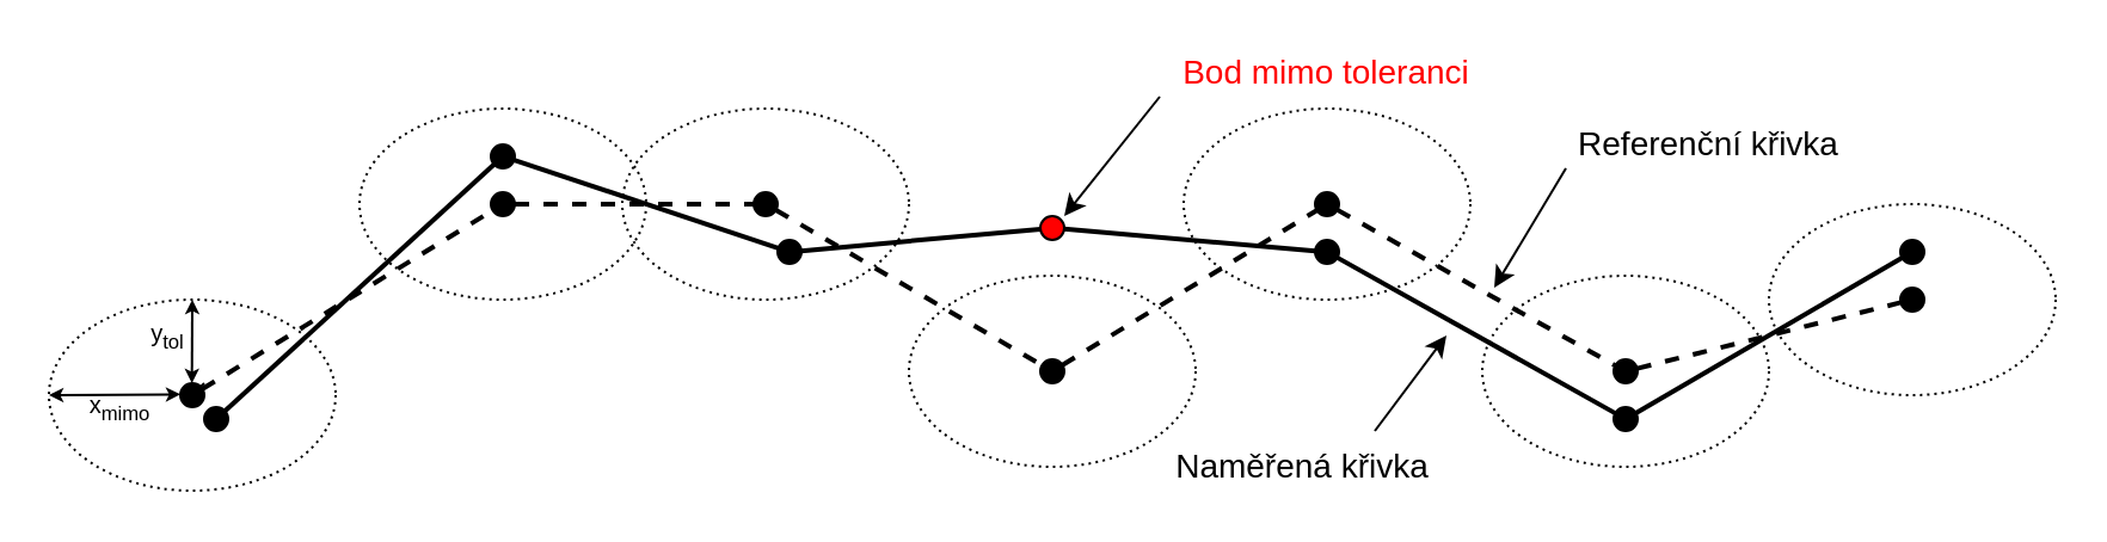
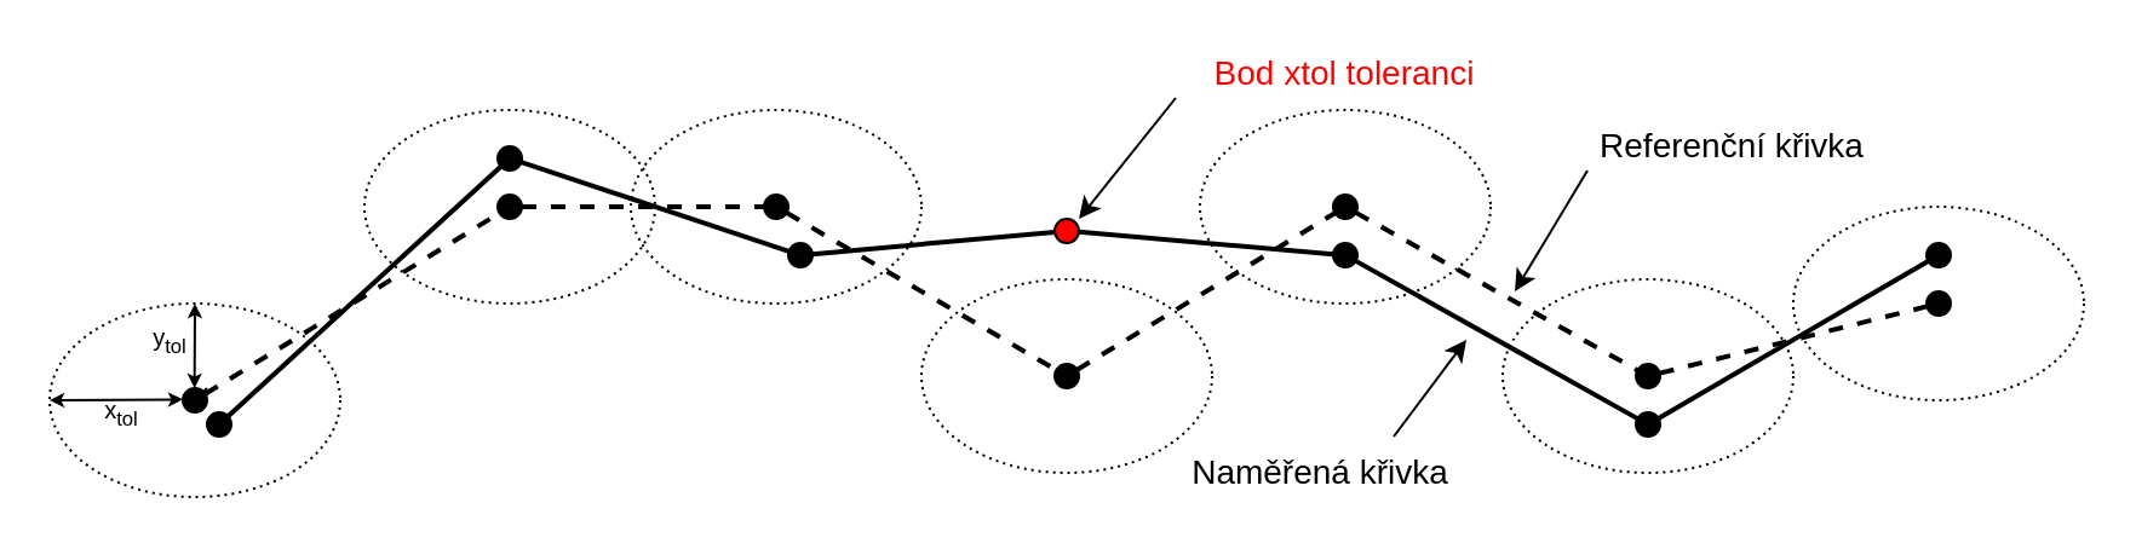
  <mxCell id="0" />
  <mxCell id="1" parent="0" />
  <mxCell id="2" value="" style="ellipse;whiteSpace=wrap;html=1;aspect=fixed;fontSize=14;fillColor=#000000;" vertex="1" parent="1"><mxGeometry x="75" y="160" width="10" height="10" as="geometry" /></mxCell>
  <mxCell id="3" value="" style="endArrow=none;html=1;fontSize=14;" edge="1" parent="1" target="2"><mxGeometry width="50" height="50" relative="1" as="geometry"><mxPoint x="85" y="160" as="sourcePoint" /><mxPoint x="925" y="160" as="targetPoint" /><Array as="points" /></mxGeometry></mxCell>
  <mxCell id="4" value="" style="ellipse;whiteSpace=wrap;html=1;aspect=fixed;fontSize=14;fillColor=#000000;" vertex="1" parent="1"><mxGeometry x="205" y="80" width="10" height="10" as="geometry" /></mxCell>
  <mxCell id="5" value="" style="endArrow=none;html=1;fontSize=14;strokeWidth=2;dashed=1;" edge="1" parent="1" source="2" target="4"><mxGeometry width="50" height="50" relative="1" as="geometry"><mxPoint x="84.135" y="162.188" as="sourcePoint" /><mxPoint x="925" y="160" as="targetPoint" /><Array as="points" /></mxGeometry></mxCell>
  <mxCell id="6" value="" style="ellipse;whiteSpace=wrap;html=1;aspect=fixed;fontSize=14;fillColor=#000000;" vertex="1" parent="1"><mxGeometry x="315" y="80" width="10" height="10" as="geometry" /></mxCell>
  <mxCell id="7" value="" style="endArrow=none;html=1;fontSize=14;strokeWidth=2;dashed=1;" edge="1" parent="1" source="4" target="6"><mxGeometry width="50" height="50" relative="1" as="geometry"><mxPoint x="214.995" y="84.783" as="sourcePoint" /><mxPoint x="925" y="160" as="targetPoint" /><Array as="points" /></mxGeometry></mxCell>
  <mxCell id="8" value="" style="ellipse;whiteSpace=wrap;html=1;aspect=fixed;fontSize=14;fillColor=#000000;" vertex="1" parent="1"><mxGeometry x="435" y="150" width="10" height="10" as="geometry" /></mxCell>
  <mxCell id="9" value="" style="endArrow=none;html=1;fontSize=14;strokeWidth=2;dashed=1;" edge="1" parent="1" source="6" target="8"><mxGeometry width="50" height="50" relative="1" as="geometry"><mxPoint x="323.536" y="81.464" as="sourcePoint" /><mxPoint x="925" y="160" as="targetPoint" /><Array as="points" /></mxGeometry></mxCell>
  <mxCell id="10" value="" style="ellipse;whiteSpace=wrap;html=1;aspect=fixed;fontSize=14;fillColor=#000000;" vertex="1" parent="1"><mxGeometry x="550" y="80" width="10" height="10" as="geometry" /></mxCell>
  <mxCell id="11" value="" style="endArrow=none;html=1;fontSize=14;strokeWidth=2;dashed=1;" edge="1" parent="1" source="8" target="10"><mxGeometry width="50" height="50" relative="1" as="geometry"><mxPoint x="435.812" y="152.269" as="sourcePoint" /><mxPoint x="925" y="160" as="targetPoint" /><Array as="points" /></mxGeometry></mxCell>
  <mxCell id="12" value="" style="ellipse;whiteSpace=wrap;html=1;aspect=fixed;fontSize=14;fillColor=#000000;" vertex="1" parent="1"><mxGeometry x="675" y="150" width="10" height="10" as="geometry" /></mxCell>
  <mxCell id="13" value="" style="endArrow=none;html=1;fontSize=14;strokeWidth=2;dashed=1;" edge="1" parent="1" source="10" target="12"><mxGeometry width="50" height="50" relative="1" as="geometry"><mxPoint x="550.001" y="84.891" as="sourcePoint" /><mxPoint x="925" y="160" as="targetPoint" /><Array as="points" /></mxGeometry></mxCell>
  <mxCell id="14" value="" style="ellipse;whiteSpace=wrap;html=1;aspect=fixed;fontSize=14;fillColor=#000000;" vertex="1" parent="1"><mxGeometry x="795" y="120" width="10" height="10" as="geometry" /></mxCell>
  <mxCell id="15" value="" style="endArrow=none;html=1;fontSize=14;strokeWidth=2;dashed=1;" edge="1" parent="1" source="12" target="14"><mxGeometry width="50" height="50" relative="1" as="geometry"><mxPoint x="675.108" y="153.966" as="sourcePoint" /><mxPoint x="925" y="160" as="targetPoint" /><Array as="points" /></mxGeometry></mxCell>
  <mxCell id="16" value="" style="ellipse;whiteSpace=wrap;html=1;aspect=fixed;fontSize=14;fillColor=#000000;" vertex="1" parent="1"><mxGeometry x="85" y="170" width="10" height="10" as="geometry" /></mxCell>
  <mxCell id="17" value="" style="endArrow=none;html=1;fontSize=14;" edge="1" parent="1" target="16"><mxGeometry width="50" height="50" relative="1" as="geometry"><mxPoint x="95" y="170" as="sourcePoint" /><mxPoint x="935" y="170" as="targetPoint" /><Array as="points" /></mxGeometry></mxCell>
  <mxCell id="18" value="" style="ellipse;whiteSpace=wrap;html=1;aspect=fixed;fontSize=14;fillColor=#000000;" vertex="1" parent="1"><mxGeometry x="205" y="60" width="10" height="10" as="geometry" /></mxCell>
  <mxCell id="19" value="" style="endArrow=none;html=1;fontSize=14;strokeWidth=2;" edge="1" parent="1" source="16" target="18"><mxGeometry width="50" height="50" relative="1" as="geometry"><mxPoint x="94.135" y="172.188" as="sourcePoint" /><mxPoint x="935" y="170" as="targetPoint" /><Array as="points" /></mxGeometry></mxCell>
  <mxCell id="20" value="" style="ellipse;whiteSpace=wrap;html=1;aspect=fixed;fontSize=14;fillColor=#000000;" vertex="1" parent="1"><mxGeometry x="325" y="100" width="10" height="10" as="geometry" /></mxCell>
  <mxCell id="21" value="" style="endArrow=none;html=1;fontSize=14;strokeWidth=2;" edge="1" parent="1" source="18" target="20"><mxGeometry width="50" height="50" relative="1" as="geometry"><mxPoint x="224.995" y="94.783" as="sourcePoint" /><mxPoint x="935" y="170" as="targetPoint" /><Array as="points" /></mxGeometry></mxCell>
  <mxCell id="22" value="" style="ellipse;whiteSpace=wrap;html=1;aspect=fixed;fontSize=14;fillColor=#FF0000;" vertex="1" parent="1"><mxGeometry x="435" y="90" width="10" height="10" as="geometry" /></mxCell>
  <mxCell id="23" value="" style="endArrow=none;html=1;fontSize=14;strokeWidth=2;" edge="1" parent="1" source="20" target="22"><mxGeometry width="50" height="50" relative="1" as="geometry"><mxPoint x="333.536" y="91.464" as="sourcePoint" /><mxPoint x="935" y="170" as="targetPoint" /><Array as="points" /></mxGeometry></mxCell>
  <mxCell id="24" value="" style="ellipse;whiteSpace=wrap;html=1;aspect=fixed;fontSize=14;fillColor=#000000;" vertex="1" parent="1"><mxGeometry x="550" y="100" width="10" height="10" as="geometry" /></mxCell>
  <mxCell id="25" value="" style="endArrow=none;html=1;fontSize=14;strokeWidth=2;" edge="1" parent="1" source="22" target="24"><mxGeometry width="50" height="50" relative="1" as="geometry"><mxPoint x="445.812" y="162.269" as="sourcePoint" /><mxPoint x="935" y="170" as="targetPoint" /><Array as="points" /></mxGeometry></mxCell>
  <mxCell id="26" value="" style="ellipse;whiteSpace=wrap;html=1;aspect=fixed;fontSize=14;fillColor=#000000;" vertex="1" parent="1"><mxGeometry x="675" y="170" width="10" height="10" as="geometry" /></mxCell>
  <mxCell id="27" value="" style="endArrow=none;html=1;fontSize=14;strokeWidth=2;" edge="1" parent="1" source="24" target="26"><mxGeometry width="50" height="50" relative="1" as="geometry"><mxPoint x="560.001" y="94.891" as="sourcePoint" /><mxPoint x="935" y="170" as="targetPoint" /><Array as="points" /></mxGeometry></mxCell>
  <mxCell id="28" value="" style="ellipse;whiteSpace=wrap;html=1;aspect=fixed;fontSize=14;fillColor=#000000;" vertex="1" parent="1"><mxGeometry x="795" y="100" width="10" height="10" as="geometry" /></mxCell>
  <mxCell id="29" value="" style="endArrow=none;html=1;fontSize=14;strokeWidth=2;" edge="1" parent="1" source="26" target="28"><mxGeometry width="50" height="50" relative="1" as="geometry"><mxPoint x="685.108" y="163.966" as="sourcePoint" /><mxPoint x="935" y="170" as="targetPoint" /><Array as="points" /></mxGeometry></mxCell>
  <mxCell id="30" value="" style="ellipse;whiteSpace=wrap;html=1;dashed=1;strokeWidth=1;fontSize=14;fillColor=none;dashPattern=1 2;perimeterSpacing=0;" vertex="1" parent="1"><mxGeometry x="20" y="125" width="120" height="80" as="geometry" /></mxCell>
  <mxCell id="31" value="" style="ellipse;whiteSpace=wrap;html=1;dashed=1;strokeWidth=1;fontSize=14;fillColor=none;dashPattern=1 2;perimeterSpacing=0;" vertex="1" parent="1"><mxGeometry x="150" y="45" width="120" height="80" as="geometry" /></mxCell>
  <mxCell id="32" value="" style="ellipse;whiteSpace=wrap;html=1;dashed=1;strokeWidth=1;fontSize=14;fillColor=none;dashPattern=1 2;perimeterSpacing=0;" vertex="1" parent="1"><mxGeometry x="260" y="45" width="120" height="80" as="geometry" /></mxCell>
  <mxCell id="33" value="" style="ellipse;whiteSpace=wrap;html=1;dashed=1;strokeWidth=1;fontSize=14;fillColor=none;dashPattern=1 2;perimeterSpacing=0;" vertex="1" parent="1"><mxGeometry x="380" y="115" width="120" height="80" as="geometry" /></mxCell>
  <mxCell id="34" value="" style="ellipse;whiteSpace=wrap;html=1;dashed=1;strokeWidth=1;fontSize=14;fillColor=none;dashPattern=1 2;perimeterSpacing=0;" vertex="1" parent="1"><mxGeometry x="495" y="45" width="120" height="80" as="geometry" /></mxCell>
  <mxCell id="35" value="" style="ellipse;whiteSpace=wrap;html=1;dashed=1;strokeWidth=1;fontSize=14;fillColor=none;dashPattern=1 2;perimeterSpacing=0;" vertex="1" parent="1"><mxGeometry x="620" y="115" width="120" height="80" as="geometry" /></mxCell>
  <mxCell id="36" value="" style="ellipse;whiteSpace=wrap;html=1;dashed=1;strokeWidth=1;fontSize=14;fillColor=none;dashPattern=1 2;perimeterSpacing=0;" vertex="1" parent="1"><mxGeometry x="740" y="85" width="120" height="80" as="geometry" /></mxCell>
  <mxCell id="37" value="" style="endArrow=classic;html=1;strokeWidth=1;fontSize=14;" edge="1" parent="1"><mxGeometry width="50" height="50" relative="1" as="geometry"><mxPoint x="485" y="40" as="sourcePoint" /><mxPoint x="445" y="90" as="targetPoint" /></mxGeometry></mxCell>
- <mxCell id="38" value="&lt;font color=&quot;#ff0000&quot;&gt;Bod mimo toleranci&lt;/font&gt;" style="text;html=1;strokeColor=none;fillColor=none;align=center;verticalAlign=middle;whiteSpace=wrap;rounded=0;dashed=1;dashPattern=1 2;fontSize=14;" vertex="1" parent="1"><mxGeometry x="485" y="20" width="140" height="20" as="geometry" /></mxCell>
+ <mxCell id="38" value="&lt;font color=&quot;#ff0000&quot;&gt;Bod xtol toleranci&lt;/font&gt;" style="text;html=1;strokeColor=none;fillColor=none;align=center;verticalAlign=middle;whiteSpace=wrap;rounded=0;dashed=1;dashPattern=1 2;fontSize=14;" vertex="1" parent="1"><mxGeometry x="485" y="20" width="140" height="20" as="geometry" /></mxCell>
  <mxCell id="39" value="" style="endArrow=classic;html=1;strokeWidth=1;fontSize=14;" edge="1" parent="1"><mxGeometry width="50" height="50" relative="1" as="geometry"><mxPoint x="655" y="70" as="sourcePoint" /><mxPoint x="625" y="120" as="targetPoint" /></mxGeometry></mxCell>
  <mxCell id="40" value="Referenční křivka" style="text;html=1;strokeColor=none;fillColor=none;align=center;verticalAlign=middle;whiteSpace=wrap;rounded=0;dashed=1;dashPattern=1 2;fontSize=14;" vertex="1" parent="1"><mxGeometry x="655" y="50" width="120" height="20" as="geometry" /></mxCell>
  <mxCell id="41" value="" style="endArrow=classic;html=1;strokeWidth=1;fontSize=14;" edge="1" parent="1"><mxGeometry width="50" height="50" relative="1" as="geometry"><mxPoint x="575" y="180" as="sourcePoint" /><mxPoint x="605" y="140" as="targetPoint" /></mxGeometry></mxCell>
  <mxCell id="42" value="Naměřená křivka" style="text;html=1;strokeColor=none;fillColor=none;align=center;verticalAlign=middle;whiteSpace=wrap;rounded=0;dashed=1;dashPattern=1 2;fontSize=14;" vertex="1" parent="1"><mxGeometry x="485" y="185" width="120" height="20" as="geometry" /></mxCell>
  <mxCell id="43" value="" style="endArrow=classic;startArrow=classic;html=1;strokeWidth=1;fontSize=14;exitX=0;exitY=0.5;exitDx=0;exitDy=0;endSize=3;startSize=3;" edge="1" parent="1" source="30"><mxGeometry width="50" height="50" relative="1" as="geometry"><mxPoint x="25" y="164.67" as="sourcePoint" /><mxPoint x="75" y="164.67" as="targetPoint" /></mxGeometry></mxCell>
  <mxCell id="44" value="" style="endArrow=classic;startArrow=classic;html=1;strokeWidth=1;fontSize=14;entryX=0.5;entryY=0;entryDx=0;entryDy=0;endSize=3;startSize=3;" edge="1" parent="1" target="30"><mxGeometry width="50" height="50" relative="1" as="geometry"><mxPoint x="79.83" y="160" as="sourcePoint" /><mxPoint x="80" y="130" as="targetPoint" /></mxGeometry></mxCell>
- <mxCell id="45" value="&lt;font style=&quot;font-size: 10px&quot;&gt;x&lt;sub&gt;mimo&lt;/sub&gt;&lt;/font&gt;" style="text;html=1;strokeColor=none;fillColor=none;align=center;verticalAlign=middle;whiteSpace=wrap;rounded=0;dashed=1;dashPattern=1 2;fontSize=14;" vertex="1" parent="1"><mxGeometry x="25" y="165" width="50" height="5" as="geometry" /></mxCell>
+ <mxCell id="45" value="&lt;font style=&quot;font-size: 10px&quot;&gt;x&lt;sub&gt;tol&lt;/sub&gt;&lt;/font&gt;" style="text;html=1;strokeColor=none;fillColor=none;align=center;verticalAlign=middle;whiteSpace=wrap;rounded=0;dashed=1;dashPattern=1 2;fontSize=14;" vertex="1" parent="1"><mxGeometry x="25" y="165" width="50" height="5" as="geometry" /></mxCell>
  <mxCell id="46" value="&lt;font&gt;&lt;font size=&quot;1&quot;&gt;y&lt;sub&gt;tol&lt;/sub&gt;&lt;/font&gt;&lt;/font&gt;" style="text;html=1;strokeColor=none;fillColor=none;align=center;verticalAlign=middle;whiteSpace=wrap;rounded=0;dashed=1;dashPattern=1 2;fontSize=14;" vertex="1" parent="1"><mxGeometry x="55" y="125" width="30" height="25" as="geometry" /></mxCell>
